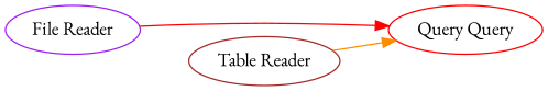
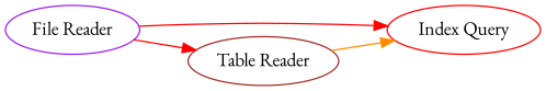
  digraph {
    fontname="EB Garamond"
    rankdir=LR
    node [fontname="EB Garamond"]
    edge [color=red fontname="EB Garamond"]
    n1 [color=purple label="File Reader"]
-   n2 [color=red label="Query Query"]
+   n2 [color=red label="Index Query"]
    n3 [color=brown label="Table Reader"]
    n1 -> n2
+   n1 -> n3
    n3 -> n2 [color=darkorange]
  }
